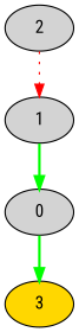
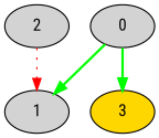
  digraph {
    fontname="Roboto Condensed"
    node [color=black fillcolor=lightgrey fontname="Roboto Condensed" style=filled]
    edge [color=green fontname="Roboto Condensed" penwidth=2 style=bold]
    n1 [label=0]
    n2 [label=1]
    n3 [fillcolor=gold label=3]
    n4 [label=2]
-   n2 -> n1
+   n1 -> n2
    n1 -> n3
    n4 -> n2 [color=red style=dotted penwidth=""]
  }
